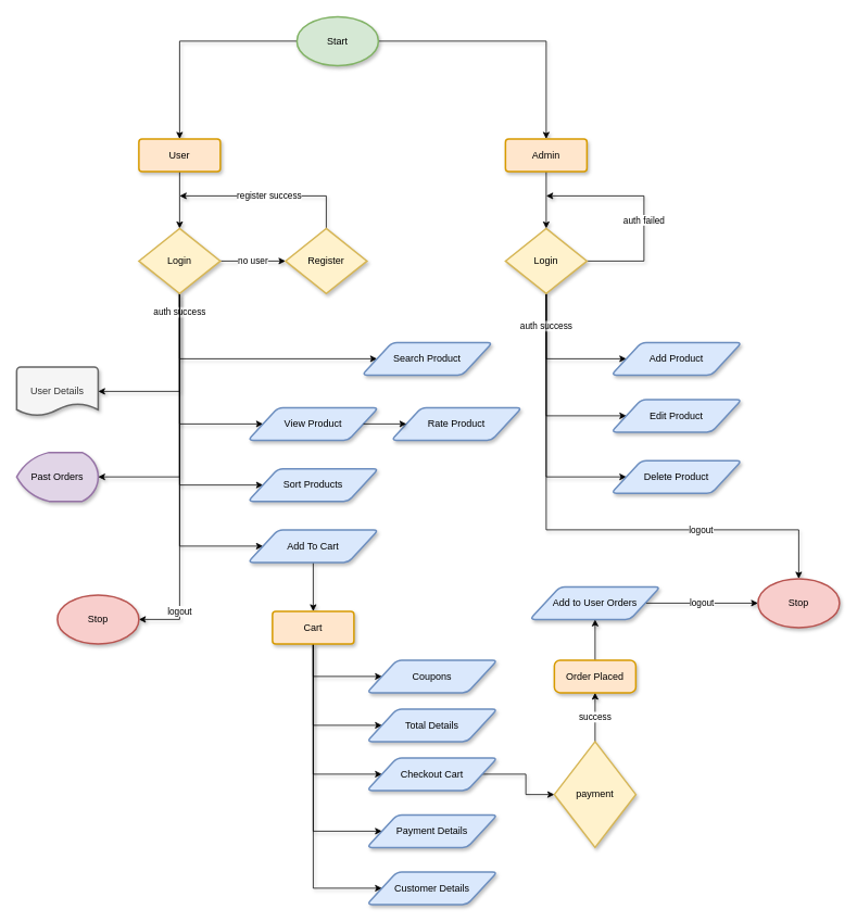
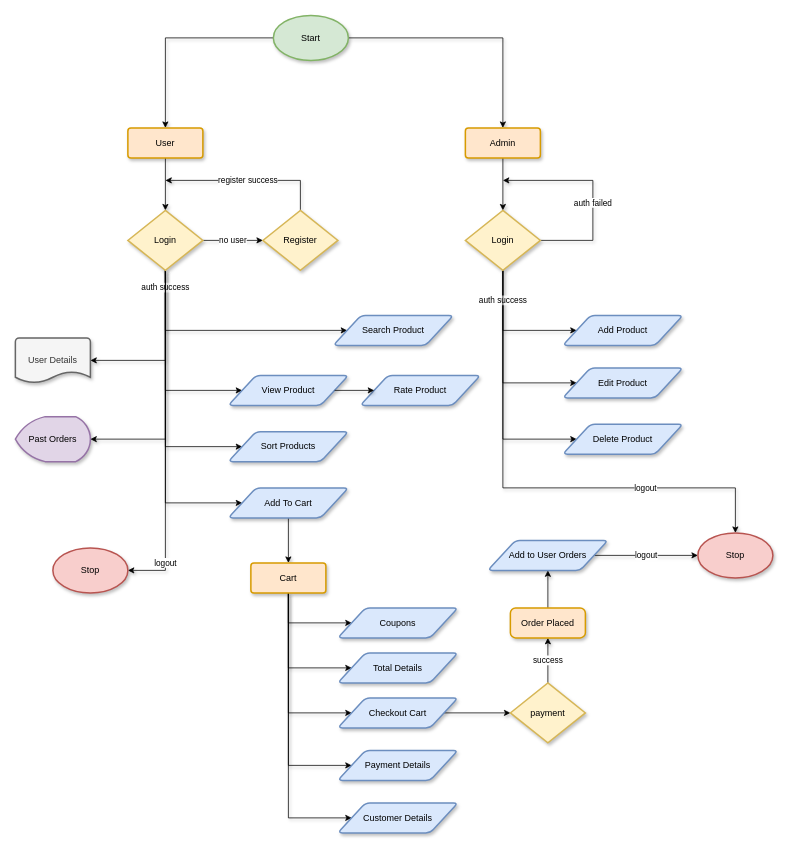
  <mxCell id="0" />
  <mxCell id="1" parent="0" />
  <mxCell id="2" style="edgeStyle=orthogonalEdgeStyle;rounded=0;orthogonalLoop=1;jettySize=auto;html=1;entryX=0.5;entryY=0;entryDx=0;entryDy=0;shadow=1;" edge="1" parent="1" source="4" target="6"><mxGeometry relative="1" as="geometry" /></mxCell>
  <mxCell id="3" style="edgeStyle=orthogonalEdgeStyle;rounded=0;orthogonalLoop=1;jettySize=auto;html=1;entryX=0.5;entryY=0;entryDx=0;entryDy=0;shadow=1;" edge="1" parent="1" source="4" target="8"><mxGeometry relative="1" as="geometry" /></mxCell>
  <mxCell id="4" value="Start" style="strokeWidth=2;html=1;shape=mxgraph.flowchart.start_1;whiteSpace=wrap;fillColor=#d5e8d4;strokeColor=#82b366;shadow=1;" vertex="1" parent="1"><mxGeometry x="364" y="20" width="100" height="60" as="geometry" /></mxCell>
  <mxCell id="5" style="edgeStyle=orthogonalEdgeStyle;rounded=0;orthogonalLoop=1;jettySize=auto;html=1;entryX=0.5;entryY=0;entryDx=0;entryDy=0;entryPerimeter=0;shadow=1;" edge="1" parent="1" source="6" target="17"><mxGeometry relative="1" as="geometry" /></mxCell>
  <mxCell id="6" value="User" style="rounded=1;arcSize=10;whiteSpace=wrap;html=1;align=center;strokeWidth=2;fillColor=#ffe6cc;strokeColor=#d79b00;shadow=1;" vertex="1" parent="1"><mxGeometry x="170" y="170" width="100" height="40" as="geometry" /></mxCell>
  <mxCell id="7" style="edgeStyle=orthogonalEdgeStyle;rounded=0;orthogonalLoop=1;jettySize=auto;html=1;entryX=0.5;entryY=0;entryDx=0;entryDy=0;entryPerimeter=0;shadow=1;" edge="1" parent="1" source="8" target="23"><mxGeometry relative="1" as="geometry" /></mxCell>
  <mxCell id="8" value="Admin" style="rounded=1;arcSize=10;whiteSpace=wrap;html=1;align=center;strokeWidth=2;fillColor=#ffe6cc;strokeColor=#d79b00;shadow=1;" vertex="1" parent="1"><mxGeometry x="620" y="170" width="100" height="40" as="geometry" /></mxCell>
  <mxCell id="9" style="edgeStyle=orthogonalEdgeStyle;rounded=0;orthogonalLoop=1;jettySize=auto;html=1;entryX=0;entryY=0.5;entryDx=0;entryDy=0;shadow=1;" edge="1" parent="1" source="17" target="24"><mxGeometry relative="1" as="geometry"><Array as="points"><mxPoint x="220" y="440" /></Array></mxGeometry></mxCell>
  <mxCell id="10" style="edgeStyle=orthogonalEdgeStyle;rounded=0;orthogonalLoop=1;jettySize=auto;html=1;entryX=0;entryY=0.5;entryDx=0;entryDy=0;shadow=1;" edge="1" parent="1" source="17" target="25"><mxGeometry relative="1" as="geometry"><Array as="points"><mxPoint x="220" y="520" /></Array></mxGeometry></mxCell>
  <mxCell id="11" style="edgeStyle=orthogonalEdgeStyle;rounded=0;orthogonalLoop=1;jettySize=auto;html=1;entryX=0;entryY=0.5;entryDx=0;entryDy=0;shadow=1;" edge="1" parent="1" source="17" target="28"><mxGeometry relative="1" as="geometry"><Array as="points"><mxPoint x="220" y="595" /></Array></mxGeometry></mxCell>
  <mxCell id="12" value="auth success" style="edgeStyle=orthogonalEdgeStyle;rounded=0;orthogonalLoop=1;jettySize=auto;html=1;entryX=0;entryY=0.5;entryDx=0;entryDy=0;shadow=1;" edge="1" parent="1" source="17" target="27"><mxGeometry x="-0.89" relative="1" as="geometry"><Array as="points"><mxPoint x="220" y="670" /></Array><mxPoint as="offset" /></mxGeometry></mxCell>
  <mxCell id="13" value="no user" style="edgeStyle=orthogonalEdgeStyle;rounded=0;orthogonalLoop=1;jettySize=auto;html=1;entryX=0;entryY=0.5;entryDx=0;entryDy=0;entryPerimeter=0;shadow=1;" edge="1" parent="1" source="17" target="46"><mxGeometry relative="1" as="geometry" /></mxCell>
  <mxCell id="14" style="edgeStyle=orthogonalEdgeStyle;rounded=0;orthogonalLoop=1;jettySize=auto;html=1;entryX=1;entryY=0.5;entryDx=0;entryDy=0;entryPerimeter=0;shadow=1;" edge="1" parent="1" source="17" target="47"><mxGeometry relative="1" as="geometry"><Array as="points"><mxPoint x="220" y="480" /></Array></mxGeometry></mxCell>
  <mxCell id="15" style="edgeStyle=orthogonalEdgeStyle;rounded=0;orthogonalLoop=1;jettySize=auto;html=1;entryX=1;entryY=0.5;entryDx=0;entryDy=0;entryPerimeter=0;shadow=1;" edge="1" parent="1" source="17" target="48"><mxGeometry relative="1" as="geometry"><Array as="points"><mxPoint x="220" y="585" /></Array></mxGeometry></mxCell>
  <mxCell id="16" value="logout" style="edgeStyle=orthogonalEdgeStyle;rounded=0;orthogonalLoop=1;jettySize=auto;html=1;entryX=1;entryY=0.5;entryDx=0;entryDy=0;entryPerimeter=0;shadow=1;" edge="1" parent="1" source="17" target="54"><mxGeometry x="0.733" relative="1" as="geometry"><mxPoint as="offset" /></mxGeometry></mxCell>
  <mxCell id="17" value="Login" style="strokeWidth=2;html=1;shape=mxgraph.flowchart.decision;whiteSpace=wrap;fillColor=#fff2cc;strokeColor=#d6b656;shadow=1;" vertex="1" parent="1"><mxGeometry x="170" y="280" width="100" height="80" as="geometry" /></mxCell>
  <mxCell id="18" style="edgeStyle=orthogonalEdgeStyle;rounded=0;orthogonalLoop=1;jettySize=auto;html=1;entryX=0;entryY=0.5;entryDx=0;entryDy=0;shadow=1;" edge="1" parent="1" source="23" target="49"><mxGeometry relative="1" as="geometry"><Array as="points"><mxPoint x="670" y="440" /></Array></mxGeometry></mxCell>
  <mxCell id="19" style="edgeStyle=orthogonalEdgeStyle;rounded=0;orthogonalLoop=1;jettySize=auto;html=1;entryX=0;entryY=0.5;entryDx=0;entryDy=0;shadow=1;" edge="1" parent="1" source="23" target="50"><mxGeometry relative="1" as="geometry"><Array as="points"><mxPoint x="670" y="510" /></Array></mxGeometry></mxCell>
  <mxCell id="20" value="auth success" style="edgeStyle=orthogonalEdgeStyle;rounded=0;orthogonalLoop=1;jettySize=auto;html=1;entryX=0;entryY=0.5;entryDx=0;entryDy=0;shadow=1;" edge="1" parent="1" source="23" target="51"><mxGeometry x="-0.753" relative="1" as="geometry"><Array as="points"><mxPoint x="670" y="585" /></Array><mxPoint as="offset" /></mxGeometry></mxCell>
  <mxCell id="21" value="auth failed" style="edgeStyle=orthogonalEdgeStyle;rounded=0;orthogonalLoop=1;jettySize=auto;html=1;shadow=1;" edge="1" parent="1" source="23"><mxGeometry x="-0.111" relative="1" as="geometry"><mxPoint x="670" y="240" as="targetPoint" /><Array as="points"><mxPoint x="790" y="320" /><mxPoint x="790" y="240" /></Array><mxPoint as="offset" /></mxGeometry></mxCell>
  <mxCell id="22" value="logout" style="edgeStyle=orthogonalEdgeStyle;rounded=0;orthogonalLoop=1;jettySize=auto;html=1;entryX=0.5;entryY=0;entryDx=0;entryDy=0;entryPerimeter=0;shadow=1;" edge="1" parent="1" source="23" target="55"><mxGeometry x="0.455" relative="1" as="geometry"><Array as="points"><mxPoint x="670" y="650" /><mxPoint x="980" y="650" /></Array><mxPoint as="offset" /></mxGeometry></mxCell>
  <mxCell id="23" value="Login" style="strokeWidth=2;html=1;shape=mxgraph.flowchart.decision;whiteSpace=wrap;fillColor=#fff2cc;strokeColor=#d6b656;shadow=1;" vertex="1" parent="1"><mxGeometry x="620" y="280" width="100" height="80" as="geometry" /></mxCell>
  <mxCell id="24" value="Search Product" style="shape=parallelogram;html=1;strokeWidth=2;perimeter=parallelogramPerimeter;whiteSpace=wrap;rounded=1;arcSize=12;size=0.23;fillColor=#dae8fc;strokeColor=#6c8ebf;shadow=1;" vertex="1" parent="1"><mxGeometry x="444" y="420" width="160" height="40" as="geometry" /></mxCell>
  <mxCell id="25" value="View Product" style="shape=parallelogram;html=1;strokeWidth=2;perimeter=parallelogramPerimeter;whiteSpace=wrap;rounded=1;arcSize=12;size=0.23;fillColor=#dae8fc;strokeColor=#6c8ebf;shadow=1;" vertex="1" parent="1"><mxGeometry x="304" y="500" width="160" height="40" as="geometry" /></mxCell>
  <mxCell id="26" style="edgeStyle=orthogonalEdgeStyle;rounded=0;orthogonalLoop=1;jettySize=auto;html=1;entryX=0.5;entryY=0;entryDx=0;entryDy=0;shadow=1;" edge="1" parent="1" source="27" target="34"><mxGeometry relative="1" as="geometry" /></mxCell>
  <mxCell id="27" value="Add To Cart" style="shape=parallelogram;html=1;strokeWidth=2;perimeter=parallelogramPerimeter;whiteSpace=wrap;rounded=1;arcSize=12;size=0.23;fillColor=#dae8fc;strokeColor=#6c8ebf;shadow=1;" vertex="1" parent="1"><mxGeometry x="304" y="650" width="160" height="40" as="geometry" /></mxCell>
  <mxCell id="28" value="Sort Products" style="shape=parallelogram;html=1;strokeWidth=2;perimeter=parallelogramPerimeter;whiteSpace=wrap;rounded=1;arcSize=12;size=0.23;fillColor=#dae8fc;strokeColor=#6c8ebf;shadow=1;" vertex="1" parent="1"><mxGeometry x="304" y="575" width="160" height="40" as="geometry" /></mxCell>
  <mxCell id="29" style="edgeStyle=orthogonalEdgeStyle;rounded=0;orthogonalLoop=1;jettySize=auto;html=1;entryX=0;entryY=0.5;entryDx=0;entryDy=0;shadow=1;" edge="1" parent="1" source="34" target="40"><mxGeometry relative="1" as="geometry"><Array as="points"><mxPoint x="384" y="830" /></Array></mxGeometry></mxCell>
  <mxCell id="30" style="edgeStyle=orthogonalEdgeStyle;rounded=0;orthogonalLoop=1;jettySize=auto;html=1;entryX=0;entryY=0.5;entryDx=0;entryDy=0;shadow=1;" edge="1" parent="1" source="34" target="39"><mxGeometry relative="1" as="geometry"><Array as="points"><mxPoint x="384" y="890" /></Array></mxGeometry></mxCell>
  <mxCell id="31" style="edgeStyle=orthogonalEdgeStyle;rounded=0;orthogonalLoop=1;jettySize=auto;html=1;entryX=0;entryY=0.5;entryDx=0;entryDy=0;shadow=1;" edge="1" parent="1" source="34" target="36"><mxGeometry relative="1" as="geometry"><Array as="points"><mxPoint x="384" y="950" /></Array></mxGeometry></mxCell>
  <mxCell id="32" style="edgeStyle=orthogonalEdgeStyle;rounded=0;orthogonalLoop=1;jettySize=auto;html=1;entryX=0;entryY=0.5;entryDx=0;entryDy=0;shadow=1;" edge="1" parent="1" source="34" target="37"><mxGeometry relative="1" as="geometry"><Array as="points"><mxPoint x="384" y="1020" /></Array></mxGeometry></mxCell>
  <mxCell id="33" style="edgeStyle=orthogonalEdgeStyle;rounded=0;orthogonalLoop=1;jettySize=auto;html=1;entryX=0;entryY=0.5;entryDx=0;entryDy=0;shadow=1;" edge="1" parent="1" source="34" target="38"><mxGeometry relative="1" as="geometry"><Array as="points"><mxPoint x="384" y="1090" /></Array></mxGeometry></mxCell>
  <mxCell id="34" value="Cart" style="rounded=1;arcSize=10;whiteSpace=wrap;html=1;align=center;strokeWidth=2;fillColor=#ffe6cc;strokeColor=#d79b00;shadow=1;" vertex="1" parent="1"><mxGeometry x="334" y="750" width="100" height="40" as="geometry" /></mxCell>
  <mxCell id="35" style="edgeStyle=orthogonalEdgeStyle;rounded=0;orthogonalLoop=1;jettySize=auto;html=1;entryX=0;entryY=0.5;entryDx=0;entryDy=0;entryPerimeter=0;shadow=1;" edge="1" parent="1" source="36" target="42"><mxGeometry relative="1" as="geometry" /></mxCell>
  <mxCell id="36" value="Checkout Cart" style="shape=parallelogram;html=1;strokeWidth=2;perimeter=parallelogramPerimeter;whiteSpace=wrap;rounded=1;arcSize=12;size=0.23;fillColor=#dae8fc;strokeColor=#6c8ebf;shadow=1;" vertex="1" parent="1"><mxGeometry x="450" y="930" width="160" height="40" as="geometry" /></mxCell>
  <mxCell id="37" value="Payment Details" style="shape=parallelogram;html=1;strokeWidth=2;perimeter=parallelogramPerimeter;whiteSpace=wrap;rounded=1;arcSize=12;size=0.23;fillColor=#dae8fc;strokeColor=#6c8ebf;shadow=1;" vertex="1" parent="1"><mxGeometry x="450" y="1000" width="160" height="40" as="geometry" /></mxCell>
  <mxCell id="38" value="Customer Details" style="shape=parallelogram;html=1;strokeWidth=2;perimeter=parallelogramPerimeter;whiteSpace=wrap;rounded=1;arcSize=12;size=0.23;fillColor=#dae8fc;strokeColor=#6c8ebf;shadow=1;" vertex="1" parent="1"><mxGeometry x="450" y="1070" width="160" height="40" as="geometry" /></mxCell>
  <mxCell id="39" value="Total Details" style="shape=parallelogram;html=1;strokeWidth=2;perimeter=parallelogramPerimeter;whiteSpace=wrap;rounded=1;arcSize=12;size=0.23;fillColor=#dae8fc;strokeColor=#6c8ebf;shadow=1;" vertex="1" parent="1"><mxGeometry x="450" y="870" width="160" height="40" as="geometry" /></mxCell>
  <mxCell id="40" value="Coupons" style="shape=parallelogram;html=1;strokeWidth=2;perimeter=parallelogramPerimeter;whiteSpace=wrap;rounded=1;arcSize=12;size=0.23;fillColor=#dae8fc;strokeColor=#6c8ebf;shadow=1;" vertex="1" parent="1"><mxGeometry x="450" y="810" width="160" height="40" as="geometry" /></mxCell>
  <mxCell id="41" value="success" style="edgeStyle=orthogonalEdgeStyle;rounded=0;orthogonalLoop=1;jettySize=auto;html=1;entryX=0.5;entryY=1;entryDx=0;entryDy=0;shadow=1;" edge="1" parent="1" source="42" target="44"><mxGeometry relative="1" as="geometry" /></mxCell>
- <mxCell id="42" value="payment" style="strokeWidth=2;html=1;shape=mxgraph.flowchart.decision;whiteSpace=wrap;fillColor=#fff2cc;strokeColor=#d6b656;shadow=1;" vertex="1" parent="1"><mxGeometry x="680" y="910" width="100" height="130" as="geometry" /></mxCell>
+ <mxCell id="42" value="payment" style="strokeWidth=2;html=1;shape=mxgraph.flowchart.decision;whiteSpace=wrap;fillColor=#fff2cc;strokeColor=#d6b656;shadow=1;" vertex="1" parent="1"><mxGeometry x="680" y="910" width="100" height="80" as="geometry" /></mxCell>
  <mxCell id="43" style="edgeStyle=orthogonalEdgeStyle;rounded=0;orthogonalLoop=1;jettySize=auto;html=1;entryX=0.5;entryY=1;entryDx=0;entryDy=0;shadow=1;" edge="1" parent="1" source="44" target="53"><mxGeometry relative="1" as="geometry" /></mxCell>
  <mxCell id="44" value="Order Placed" style="rounded=1;whiteSpace=wrap;html=1;absoluteArcSize=1;arcSize=14;strokeWidth=2;fillColor=#ffe6cc;strokeColor=#d79b00;shadow=1;" vertex="1" parent="1"><mxGeometry x="680" y="810" width="100" height="40" as="geometry" /></mxCell>
  <mxCell id="45" value="register success" style="edgeStyle=orthogonalEdgeStyle;rounded=0;orthogonalLoop=1;jettySize=auto;html=1;exitX=0.5;exitY=0;exitDx=0;exitDy=0;exitPerimeter=0;shadow=1;" edge="1" parent="1" source="46"><mxGeometry relative="1" as="geometry"><mxPoint x="220" y="240" as="targetPoint" /><Array as="points"><mxPoint x="400" y="240" /></Array></mxGeometry></mxCell>
  <mxCell id="46" value="Register" style="strokeWidth=2;html=1;shape=mxgraph.flowchart.decision;whiteSpace=wrap;fillColor=#fff2cc;strokeColor=#d6b656;shadow=1;" vertex="1" parent="1"><mxGeometry x="350" y="280" width="100" height="80" as="geometry" /></mxCell>
  <mxCell id="47" value="User Details" style="strokeWidth=2;html=1;shape=mxgraph.flowchart.document2;whiteSpace=wrap;size=0.25;fillColor=#f5f5f5;strokeColor=#666666;fontColor=#333333;shadow=1;" vertex="1" parent="1"><mxGeometry x="20" y="450" width="100" height="60" as="geometry" /></mxCell>
  <mxCell id="48" value="Past Orders" style="strokeWidth=2;html=1;shape=mxgraph.flowchart.display;whiteSpace=wrap;rotation=0;fillColor=#e1d5e7;strokeColor=#9673a6;shadow=1;" vertex="1" parent="1"><mxGeometry x="20" y="555" width="100" height="60" as="geometry" /></mxCell>
  <mxCell id="49" value="Add Product" style="shape=parallelogram;html=1;strokeWidth=2;perimeter=parallelogramPerimeter;whiteSpace=wrap;rounded=1;arcSize=12;size=0.23;fillColor=#dae8fc;strokeColor=#6c8ebf;shadow=1;" vertex="1" parent="1"><mxGeometry x="750" y="420" width="160" height="40" as="geometry" /></mxCell>
  <mxCell id="50" value="Edit Product" style="shape=parallelogram;html=1;strokeWidth=2;perimeter=parallelogramPerimeter;whiteSpace=wrap;rounded=1;arcSize=12;size=0.23;fillColor=#dae8fc;strokeColor=#6c8ebf;shadow=1;" vertex="1" parent="1"><mxGeometry x="750" y="490" width="160" height="40" as="geometry" /></mxCell>
  <mxCell id="51" value="Delete Product" style="shape=parallelogram;html=1;strokeWidth=2;perimeter=parallelogramPerimeter;whiteSpace=wrap;rounded=1;arcSize=12;size=0.23;fillColor=#dae8fc;strokeColor=#6c8ebf;shadow=1;" vertex="1" parent="1"><mxGeometry x="750" y="565" width="160" height="40" as="geometry" /></mxCell>
  <mxCell id="52" value="logout" style="edgeStyle=orthogonalEdgeStyle;rounded=0;orthogonalLoop=1;jettySize=auto;html=1;entryX=0;entryY=0.5;entryDx=0;entryDy=0;entryPerimeter=0;shadow=1;" edge="1" parent="1" source="53" target="55"><mxGeometry relative="1" as="geometry" /></mxCell>
  <mxCell id="53" value="Add to User Orders" style="shape=parallelogram;html=1;strokeWidth=2;perimeter=parallelogramPerimeter;whiteSpace=wrap;rounded=1;arcSize=12;size=0.23;fillColor=#dae8fc;strokeColor=#6c8ebf;shadow=1;" vertex="1" parent="1"><mxGeometry x="650" y="720" width="160" height="40" as="geometry" /></mxCell>
  <mxCell id="54" value="Stop" style="strokeWidth=2;html=1;shape=mxgraph.flowchart.start_1;whiteSpace=wrap;fillColor=#f8cecc;strokeColor=#b85450;shadow=1;" vertex="1" parent="1"><mxGeometry x="70" y="730" width="100" height="60" as="geometry" /></mxCell>
  <mxCell id="55" value="Stop" style="strokeWidth=2;html=1;shape=mxgraph.flowchart.start_1;whiteSpace=wrap;fillColor=#f8cecc;strokeColor=#b85450;shadow=1;" vertex="1" parent="1"><mxGeometry x="930" y="710" width="100" height="60" as="geometry" /></mxCell>
  <mxCell id="56" value="Rate Product" style="shape=parallelogram;html=1;strokeWidth=2;perimeter=parallelogramPerimeter;whiteSpace=wrap;rounded=1;arcSize=12;size=0.23;fillColor=#dae8fc;strokeColor=#6c8ebf;shadow=1;" vertex="1" parent="1"><mxGeometry x="480" y="500" width="160" height="40" as="geometry" /></mxCell>
  <mxCell id="57" value="" style="endArrow=classic;html=1;entryX=0;entryY=0.5;entryDx=0;entryDy=0;exitX=1;exitY=0.5;exitDx=0;exitDy=0;shadow=1;" edge="1" parent="1" source="25" target="56"><mxGeometry width="50" height="50" relative="1" as="geometry"><mxPoint x="680" y="510" as="sourcePoint" /><mxPoint x="730" y="460" as="targetPoint" /></mxGeometry></mxCell>
